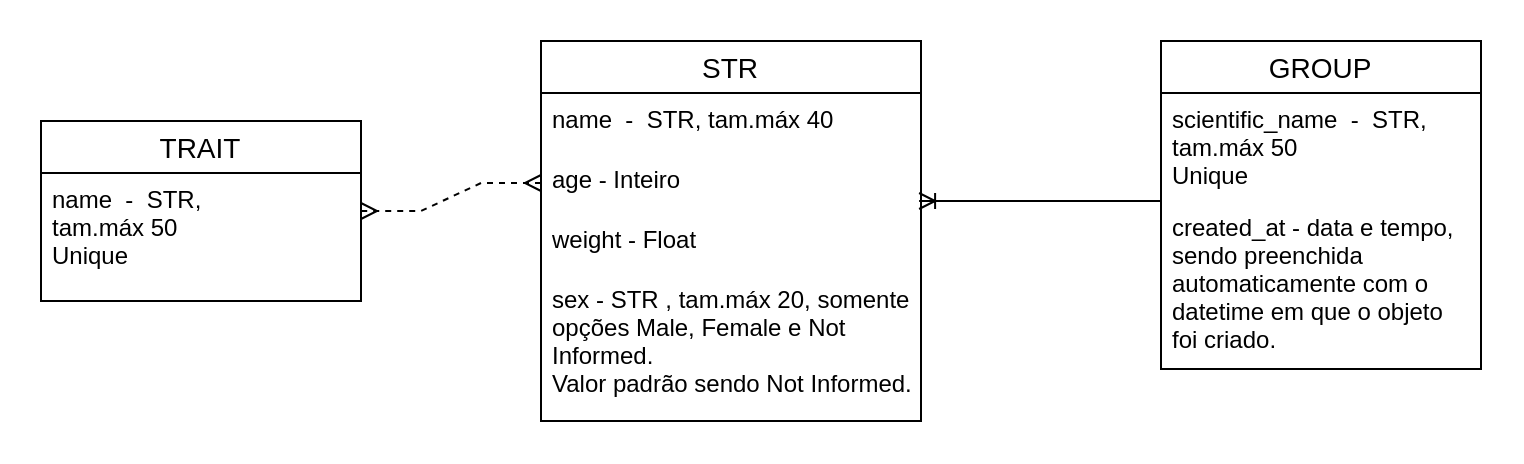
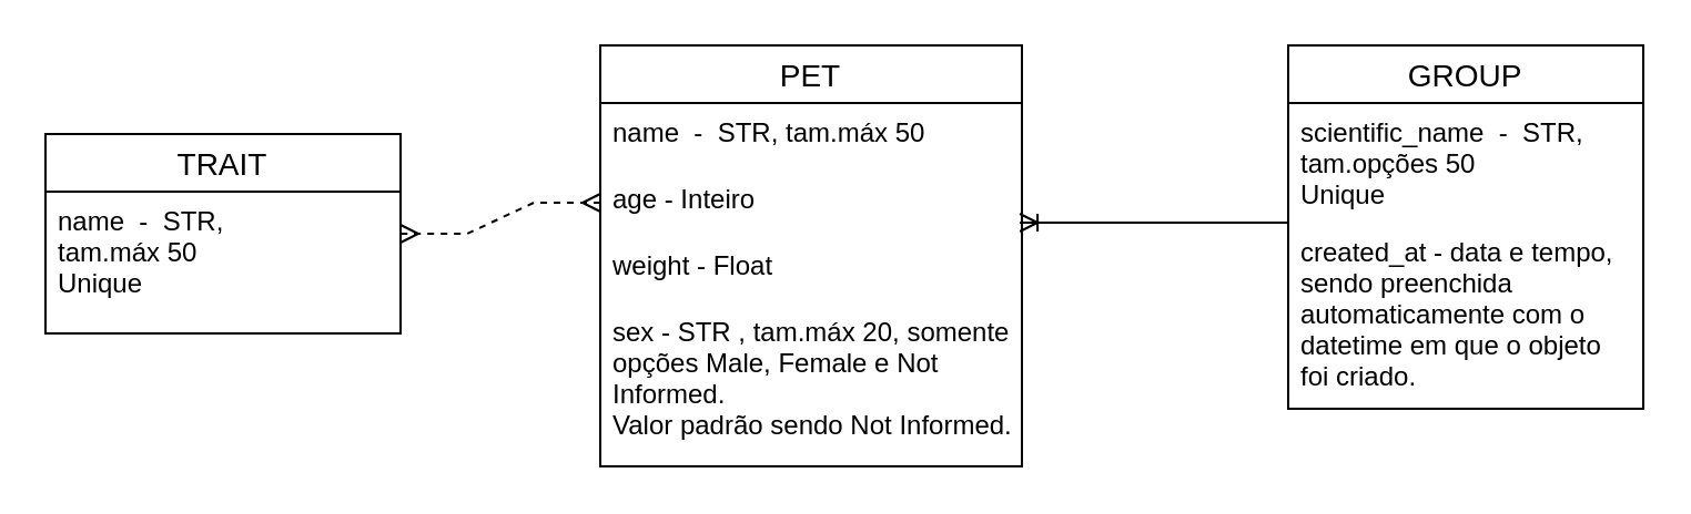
  <mxCell id="0" />
  <mxCell id="1" parent="0" />
- <mxCell id="2" value="STR" style="swimlane;fontStyle=0;childLayout=stackLayout;horizontal=1;startSize=26;horizontalStack=0;resizeParent=1;resizeParentMax=0;resizeLast=0;collapsible=1;marginBottom=0;align=center;fontSize=14;strokeColor=default;gradientColor=none;" vertex="1" parent="1"><mxGeometry x="270" y="20" width="190" height="190" as="geometry" /></mxCell>
- <mxCell id="3" value="name  -  STR, tam.máx 40" style="text;strokeColor=none;fillColor=none;spacingLeft=4;spacingRight=4;overflow=hidden;rotatable=0;points=[[0,0.5],[1,0.5]];portConstraint=eastwest;fontSize=12;" vertex="1" parent="2"><mxGeometry y="26" width="190" height="30" as="geometry" /></mxCell>
+ <mxCell id="2" value="PET" style="swimlane;fontStyle=0;childLayout=stackLayout;horizontal=1;startSize=26;horizontalStack=0;resizeParent=1;resizeParentMax=0;resizeLast=0;collapsible=1;marginBottom=0;align=center;fontSize=14;strokeColor=default;gradientColor=none;" vertex="1" parent="1"><mxGeometry x="270" y="20" width="190" height="190" as="geometry" /></mxCell>
+ <mxCell id="3" value="name  -  STR, tam.máx 50" style="text;strokeColor=none;fillColor=none;spacingLeft=4;spacingRight=4;overflow=hidden;rotatable=0;points=[[0,0.5],[1,0.5]];portConstraint=eastwest;fontSize=12;" vertex="1" parent="2"><mxGeometry y="26" width="190" height="30" as="geometry" /></mxCell>
  <mxCell id="4" value="age - Inteiro" style="text;strokeColor=none;fillColor=none;spacingLeft=4;spacingRight=4;overflow=hidden;rotatable=0;points=[[0,0.5],[1,0.5]];portConstraint=eastwest;fontSize=12;" vertex="1" parent="2"><mxGeometry y="56" width="190" height="30" as="geometry" /></mxCell>
  <mxCell id="5" value="weight - Float" style="text;strokeColor=none;fillColor=none;spacingLeft=4;spacingRight=4;overflow=hidden;rotatable=0;points=[[0,0.5],[1,0.5]];portConstraint=eastwest;fontSize=12;" vertex="1" parent="2"><mxGeometry y="86" width="190" height="30" as="geometry" /></mxCell>
  <mxCell id="6" value="sex - STR , tam.máx 20, somente&#10;opções Male, Female e Not&#10;Informed.&#10;Valor padrão sendo Not Informed." style="text;strokeColor=none;fillColor=none;spacingLeft=4;spacingRight=4;overflow=hidden;rotatable=0;points=[[0,0.5],[1,0.5]];portConstraint=eastwest;fontSize=12;" vertex="1" parent="2"><mxGeometry y="116" width="190" height="74" as="geometry" /></mxCell>
  <mxCell id="7" value="TRAIT" style="swimlane;fontStyle=0;childLayout=stackLayout;horizontal=1;startSize=26;horizontalStack=0;resizeParent=1;resizeParentMax=0;resizeLast=0;collapsible=1;marginBottom=0;align=center;fontSize=14;strokeColor=default;gradientColor=none;" vertex="1" parent="1"><mxGeometry x="20" y="60" width="160" height="90" as="geometry" /></mxCell>
  <mxCell id="8" value="name  -  STR,&#10;tam.máx 50&#10;Unique" style="text;strokeColor=none;fillColor=none;spacingLeft=4;spacingRight=4;overflow=hidden;rotatable=0;points=[[0,0.5],[1,0.5]];portConstraint=eastwest;fontSize=12;" vertex="1" parent="7"><mxGeometry y="26" width="160" height="64" as="geometry" /></mxCell>
  <mxCell id="9" value="GROUP" style="swimlane;fontStyle=0;childLayout=stackLayout;horizontal=1;startSize=26;horizontalStack=0;resizeParent=1;resizeParentMax=0;resizeLast=0;collapsible=1;marginBottom=0;align=center;fontSize=14;" vertex="1" parent="1"><mxGeometry x="580" y="20" width="160" height="164" as="geometry" /></mxCell>
- <mxCell id="10" value="scientific_name  -  STR, &#10;tam.máx 50&#10;Unique&#10;" style="text;strokeColor=none;fillColor=none;spacingLeft=4;spacingRight=4;overflow=hidden;rotatable=0;points=[[0,0.5],[1,0.5]];portConstraint=eastwest;fontSize=12;" vertex="1" parent="9"><mxGeometry y="26" width="160" height="54" as="geometry" /></mxCell>
+ <mxCell id="10" value="scientific_name  -  STR, &#10;tam.opções 50&#10;Unique&#10;" style="text;strokeColor=none;fillColor=none;spacingLeft=4;spacingRight=4;overflow=hidden;rotatable=0;points=[[0,0.5],[1,0.5]];portConstraint=eastwest;fontSize=12;" vertex="1" parent="9"><mxGeometry y="26" width="160" height="54" as="geometry" /></mxCell>
  <mxCell id="11" value="created_at - data e tempo, &#10;sendo preenchida &#10;automaticamente com o &#10;datetime em que o objeto &#10;foi criado." style="text;strokeColor=none;fillColor=none;spacingLeft=4;spacingRight=4;overflow=hidden;rotatable=0;points=[[0,0.5],[1,0.5]];portConstraint=eastwest;fontSize=12;" vertex="1" parent="9"><mxGeometry y="80" width="160" height="84" as="geometry" /></mxCell>
  <mxCell id="12" value="" style="edgeStyle=entityRelationEdgeStyle;fontSize=12;html=1;endArrow=ERmany;startArrow=ERmany;rounded=0;exitX=0;exitY=0.5;exitDx=0;exitDy=0;dashed=1;" edge="1" parent="1" source="4" target="7"><mxGeometry width="100" height="100" relative="1" as="geometry"><mxPoint x="210" y="70" as="sourcePoint" /><mxPoint x="560" y="110" as="targetPoint" /></mxGeometry></mxCell>
  <mxCell id="13" value="" style="edgeStyle=entityRelationEdgeStyle;fontSize=12;html=1;endArrow=ERoneToMany;rounded=0;entryX=0.995;entryY=0.8;entryDx=0;entryDy=0;entryPerimeter=0;" edge="1" parent="1" target="4"><mxGeometry width="100" height="100" relative="1" as="geometry"><mxPoint x="550" y="100" as="sourcePoint" /><mxPoint x="570" y="100" as="targetPoint" /></mxGeometry></mxCell>
